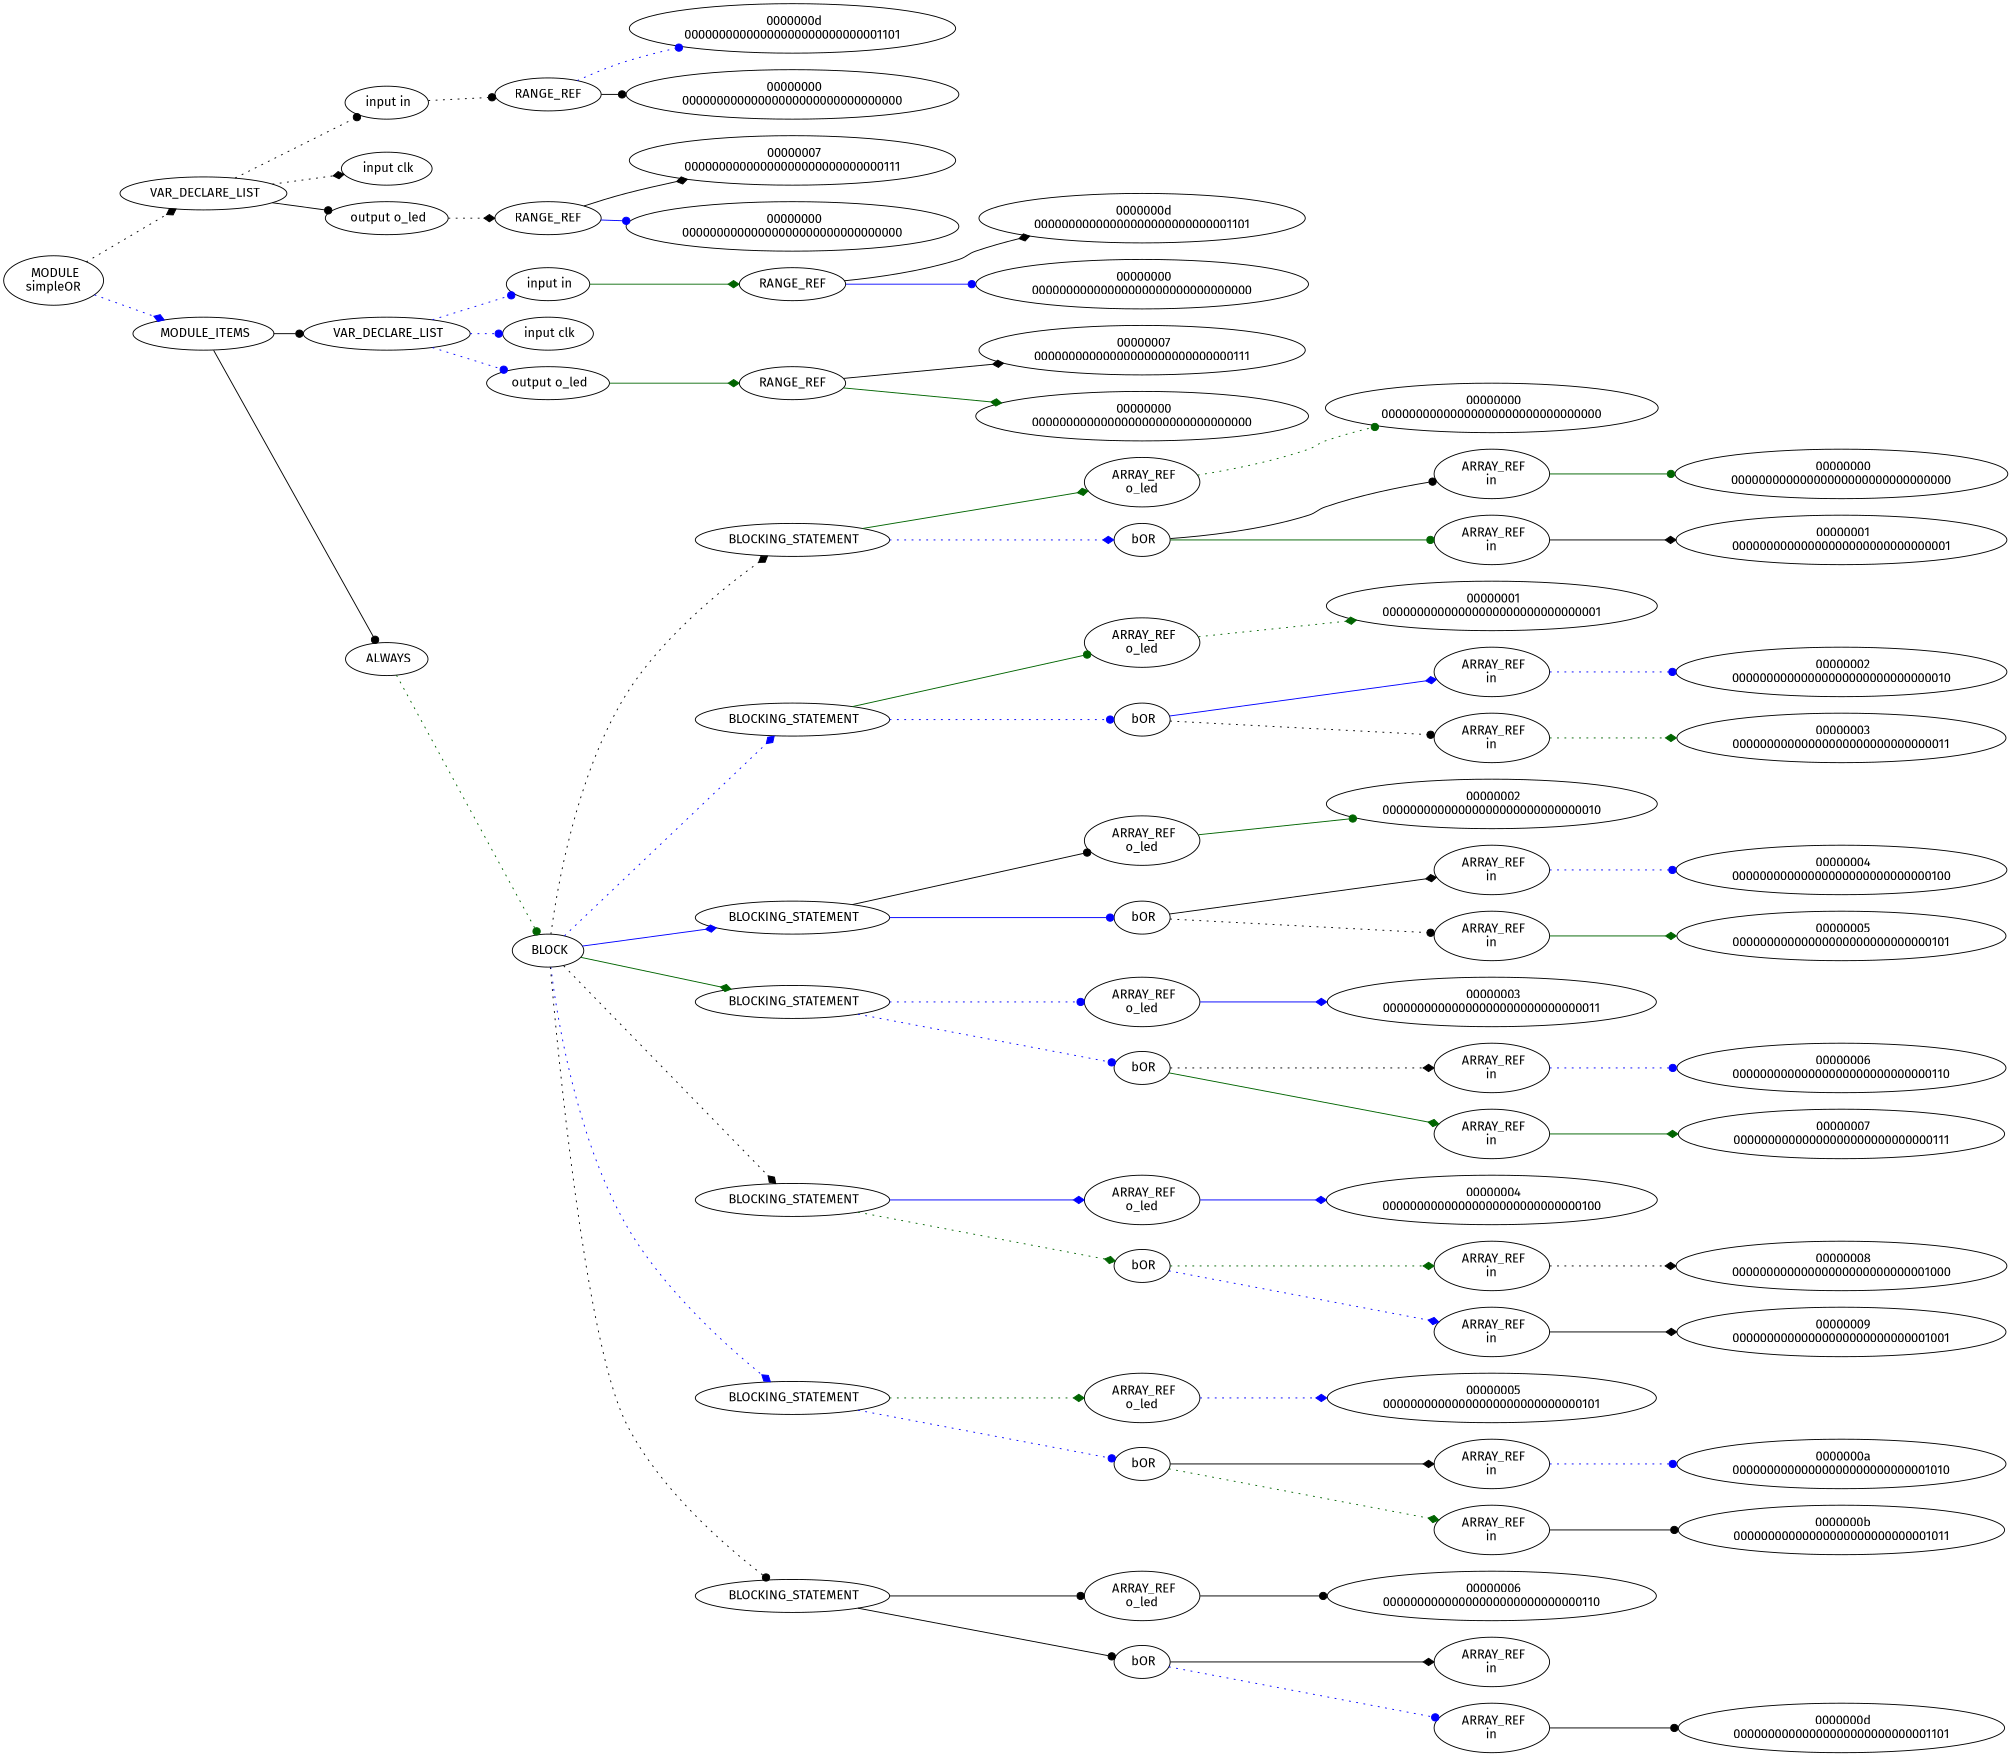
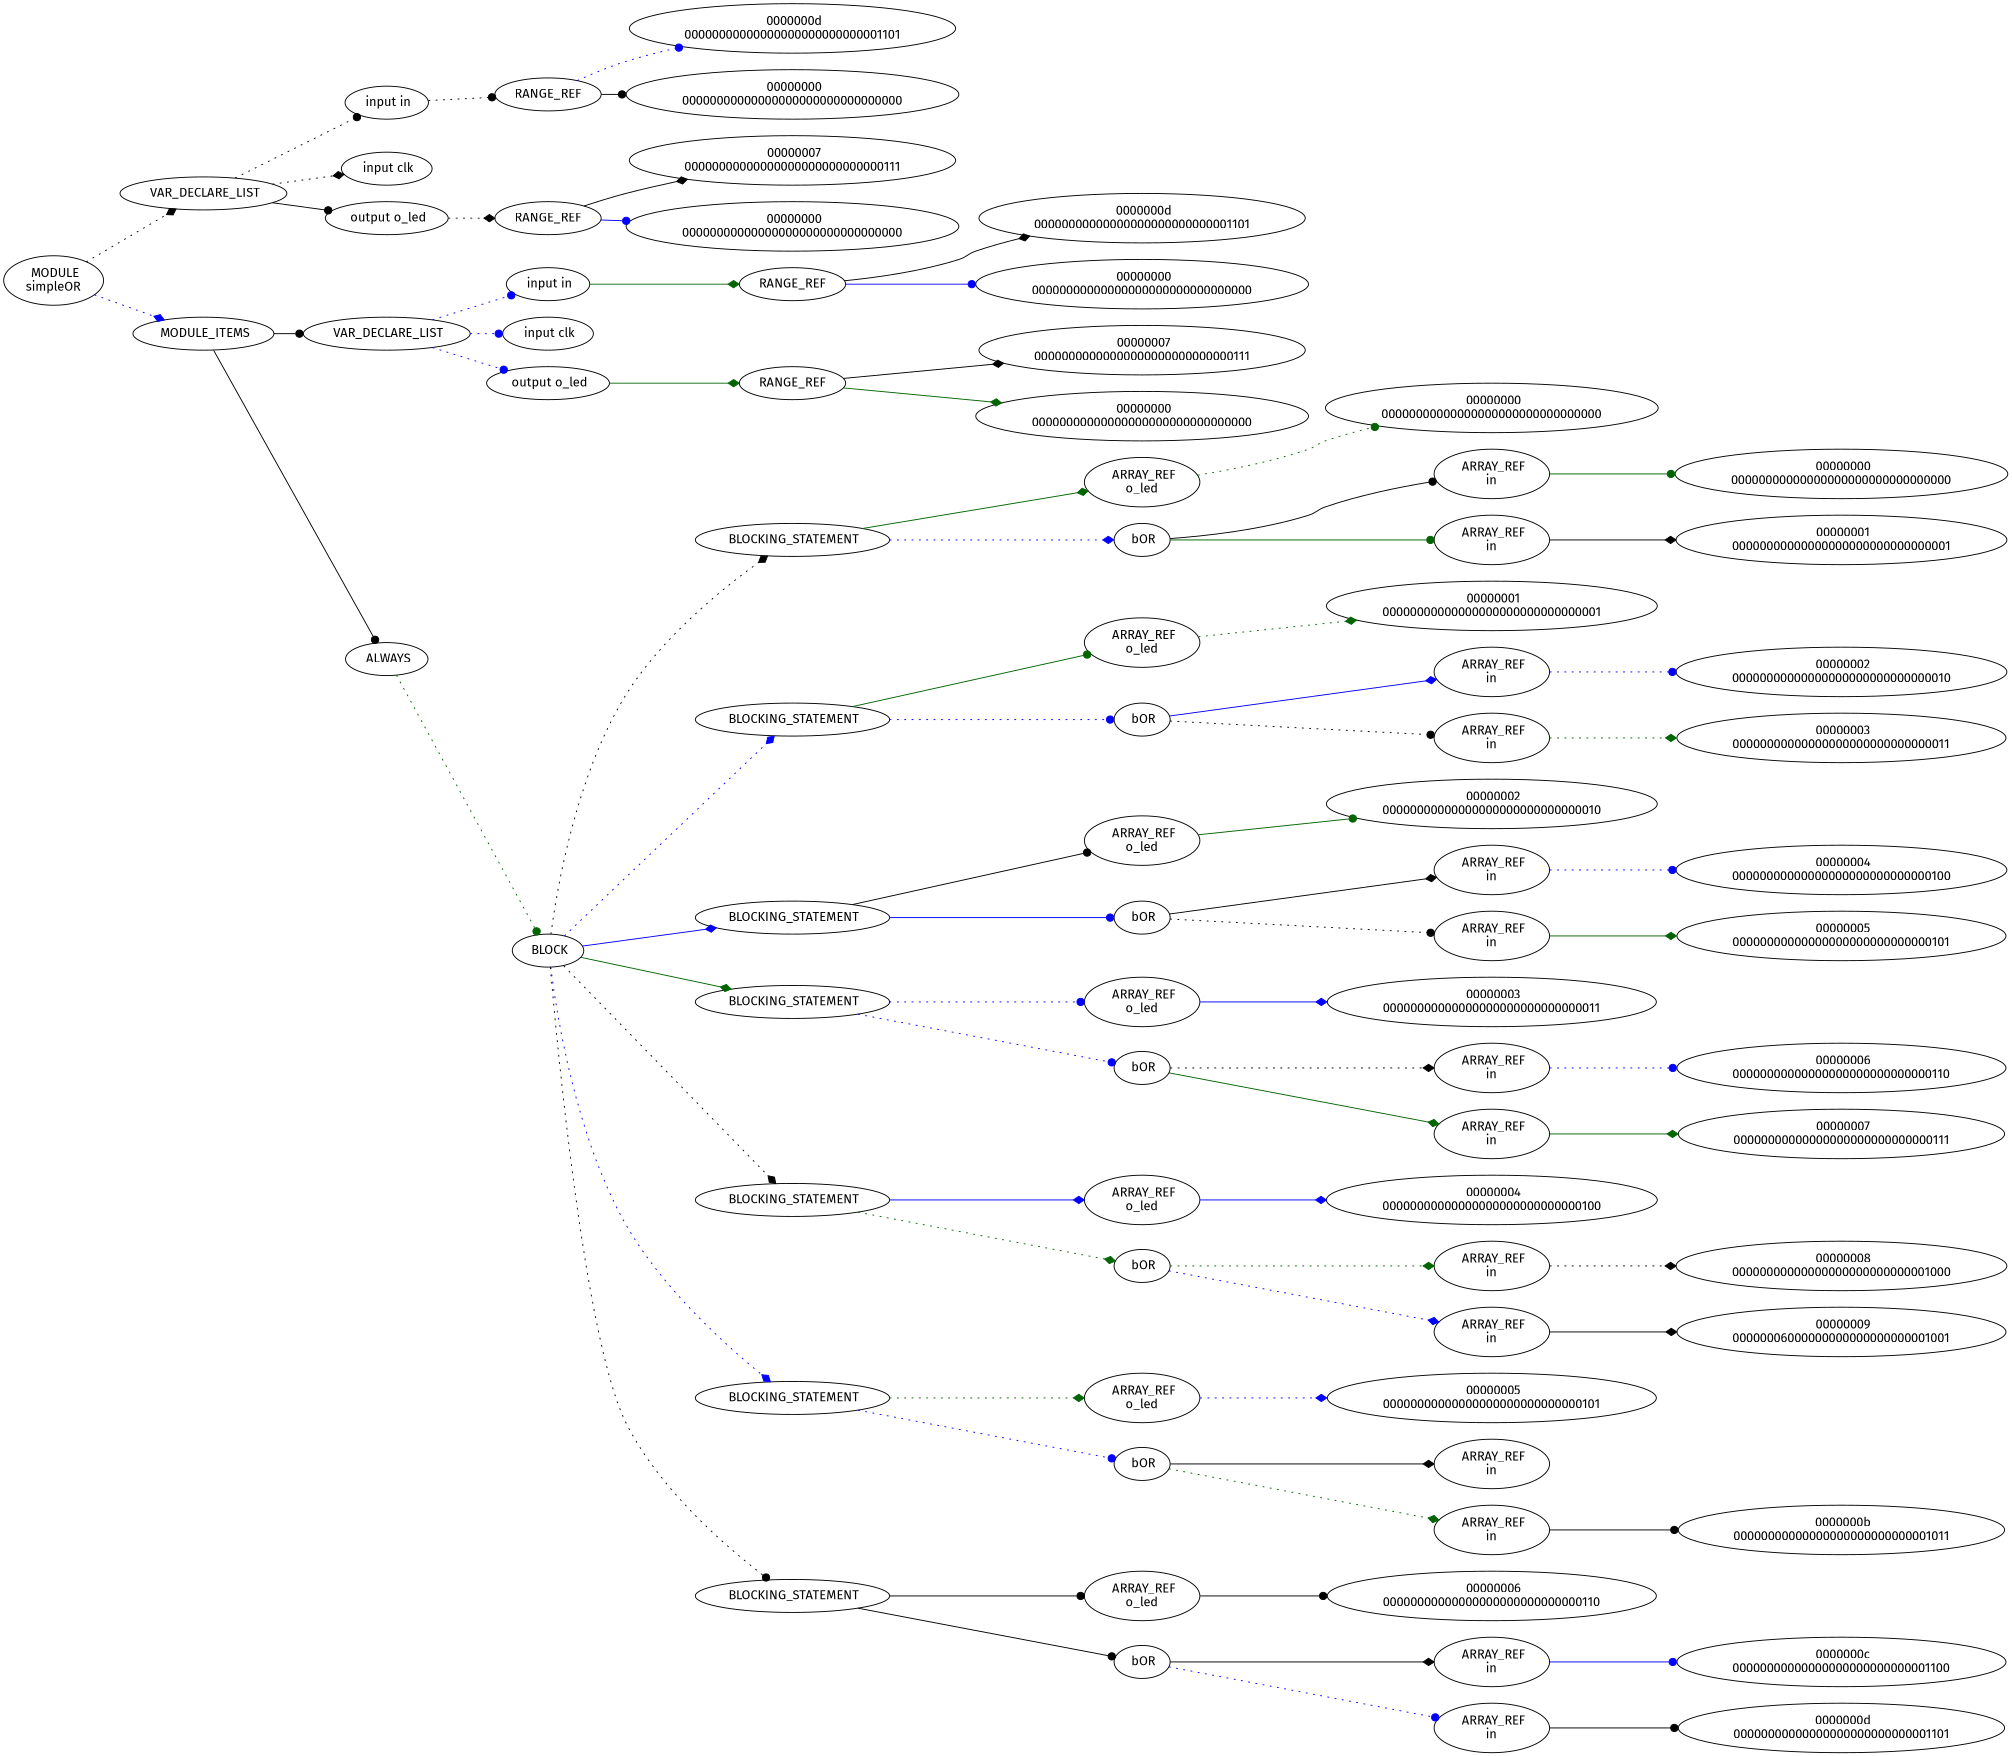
  digraph {
    fontname="Fira Sans"
    rankdir=LR
    ranksep=.25
    node [fontname="Fira Sans"]
    edge [arrowhead=diamond color=black fontname="Fira Sans" style=solid]
    n1 [label=< MODULE<br/>simpleOR>]
    n2 [label=< VAR_DECLARE_LIST>]
    n3 [label=< MODULE_ITEMS>]
    n4 [label=< input in>]
    n5 [label=< input clk>]
    n6 [label=< output o_led>]
    n7 [label=< VAR_DECLARE_LIST>]
    n8 [label=< ALWAYS>]
    n9 [label=<RANGE_REF>]
    n10 [label=<RANGE_REF>]
    n11 [label=< 0000000d<br/>00000000000000000000000000001101>]
    n12 [label=< 00000000<br/>00000000000000000000000000000000>]
    n13 [label=< 00000007<br/>00000000000000000000000000000111>]
    n14 [label=< 00000000<br/>00000000000000000000000000000000>]
    n15 [label=< input in>]
    n16 [label=< input clk>]
    n17 [label=< output o_led>]
    n18 [label=< BLOCK>]
    n19 [label=<RANGE_REF>]
    n20 [label=<RANGE_REF>]
    n21 [label=< 0000000d<br/>00000000000000000000000000001101>]
    n22 [label=< 00000000<br/>00000000000000000000000000000000>]
    n23 [label=< 00000007<br/>00000000000000000000000000000111>]
    n24 [label=< 00000000<br/>00000000000000000000000000000000>]
    n25 [label=< BLOCKING_STATEMENT>]
    n26 [label=< BLOCKING_STATEMENT>]
    n27 [label=< BLOCKING_STATEMENT>]
    n28 [label=< BLOCKING_STATEMENT>]
    n29 [label=< BLOCKING_STATEMENT>]
    n30 [label=< BLOCKING_STATEMENT>]
    n31 [label=< BLOCKING_STATEMENT>]
    n32 [label=< ARRAY_REF<br/>o_led>]
    n33 [label=< bOR>]
    n34 [label=< ARRAY_REF<br/>o_led>]
    n35 [label=< bOR>]
    n36 [label=< ARRAY_REF<br/>o_led>]
    n37 [label=< bOR>]
    n38 [label=< ARRAY_REF<br/>o_led>]
    n39 [label=< bOR>]
    n40 [label=< ARRAY_REF<br/>o_led>]
    n41 [label=< bOR>]
    n42 [label=< ARRAY_REF<br/>o_led>]
    n43 [label=< bOR>]
    n44 [label=< ARRAY_REF<br/>o_led>]
    n45 [label=< bOR>]
    n46 [label=< 00000000<br/>00000000000000000000000000000000>]
    n47 [label=< ARRAY_REF<br/>in>]
    n48 [label=< ARRAY_REF<br/>in>]
    n49 [label=< 00000000<br/>00000000000000000000000000000000>]
    n50 [label=< 00000001<br/>00000000000000000000000000000001>]
    n51 [label=< 00000001<br/>00000000000000000000000000000001>]
    n52 [label=< ARRAY_REF<br/>in>]
    n53 [label=< ARRAY_REF<br/>in>]
    n54 [label=< 00000002<br/>00000000000000000000000000000010>]
    n55 [label=< 00000003<br/>00000000000000000000000000000011>]
    n56 [label=< 00000002<br/>00000000000000000000000000000010>]
    n57 [label=< ARRAY_REF<br/>in>]
    n58 [label=< ARRAY_REF<br/>in>]
    n59 [label=< 00000004<br/>00000000000000000000000000000100>]
    n60 [label=< 00000005<br/>00000000000000000000000000000101>]
    n61 [label=< 00000003<br/>00000000000000000000000000000011>]
    n62 [label=< ARRAY_REF<br/>in>]
    n63 [label=< ARRAY_REF<br/>in>]
    n64 [label=< 00000006<br/>00000000000000000000000000000110>]
    n65 [label=< 00000007<br/>00000000000000000000000000000111>]
    n66 [label=< 00000004<br/>00000000000000000000000000000100>]
    n67 [label=< ARRAY_REF<br/>in>]
    n68 [label=< ARRAY_REF<br/>in>]
    n69 [label=< 00000008<br/>00000000000000000000000000001000>]
-   n70 [label=< 00000009<br/>00000000000000000000000000001001>]
+   n70 [label=< 00000009<br/>00000006000000000000000000001001>]
    n71 [label=< 00000005<br/>00000000000000000000000000000101>]
    n72 [label=< ARRAY_REF<br/>in>]
    n73 [label=< ARRAY_REF<br/>in>]
-   n74 [label=< 0000000a<br/>00000000000000000000000000001010>]
    n75 [label=< 0000000b<br/>00000000000000000000000000001011>]
    n76 [label=< 00000006<br/>00000000000000000000000000000110>]
    n77 [label=< ARRAY_REF<br/>in>]
    n78 [label=< ARRAY_REF<br/>in>]
+   n79 [label=< 0000000c<br/>00000000000000000000000000001100>]
    n80 [label=< 0000000d<br/>00000000000000000000000000001101>]
    n1 -> n2 [style=dotted]
    n1 -> n3 [color=blue style=dotted]
    n2 -> n4 [arrowhead=dot style=dotted]
    n2 -> n5 [style=dotted]
    n2 -> n6 [arrowhead=dot]
    n3 -> n7 [arrowhead=dot]
    n3 -> n8 [arrowhead=dot]
    n4 -> n9 [arrowhead=dot style=dotted]
    n6 -> n10 [style=dotted]
    n7 -> n15 [arrowhead=dot color=blue style=dotted]
    n7 -> n16 [arrowhead=dot color=blue style=dotted]
    n7 -> n17 [arrowhead=dot color=blue style=dotted]
    n8 -> n18 [arrowhead=dot color=darkgreen style=dotted]
    n9 -> n11 [arrowhead=dot color=blue style=dotted]
    n9 -> n12 [arrowhead=dot]
    n10 -> n13
    n10 -> n14 [arrowhead=dot color=blue]
    n15 -> n19 [color=darkgreen]
    n17 -> n20 [color=darkgreen]
    n18 -> n25 [style=dotted]
    n18 -> n26 [color=blue style=dotted]
    n18 -> n27 [color=blue]
    n18 -> n28 [color=darkgreen]
    n18 -> n29 [style=dotted]
    n18 -> n30 [color=blue style=dotted]
    n18 -> n31 [arrowhead=dot style=dotted]
    n19 -> n21
    n19 -> n22 [arrowhead=dot color=blue]
    n20 -> n23
    n20 -> n24 [color=darkgreen]
    n25 -> n32 [color=darkgreen]
    n25 -> n33 [color=blue style=dotted]
    n26 -> n34 [arrowhead=dot color=darkgreen]
    n26 -> n35 [arrowhead=dot color=blue style=dotted]
    n27 -> n36 [arrowhead=dot]
    n27 -> n37 [arrowhead=dot color=blue]
    n28 -> n38 [arrowhead=dot color=blue style=dotted]
    n28 -> n39 [arrowhead=dot color=blue style=dotted]
    n29 -> n40 [color=blue]
    n29 -> n41 [color=darkgreen style=dotted]
    n30 -> n42 [color=darkgreen style=dotted]
    n30 -> n43 [arrowhead=dot color=blue style=dotted]
    n31 -> n44 [arrowhead=dot]
    n31 -> n45 [arrowhead=dot]
    n32 -> n46 [arrowhead=dot color=darkgreen style=dotted]
    n33 -> n47 [arrowhead=dot]
    n33 -> n48 [arrowhead=dot color=darkgreen]
    n34 -> n51 [color=darkgreen style=dotted]
    n35 -> n52 [color=blue]
    n35 -> n53 [arrowhead=dot style=dotted]
    n36 -> n56 [arrowhead=dot color=darkgreen]
    n37 -> n57
    n37 -> n58 [arrowhead=dot style=dotted]
    n38 -> n61 [color=blue]
    n39 -> n62 [style=dotted]
    n39 -> n63 [color=darkgreen]
    n40 -> n66 [color=blue]
    n41 -> n67 [color=darkgreen style=dotted]
    n41 -> n68 [color=blue style=dotted]
    n42 -> n71 [color=blue style=dotted]
    n43 -> n72
    n43 -> n73 [color=darkgreen style=dotted]
    n44 -> n76 [arrowhead=dot]
    n45 -> n77
    n45 -> n78 [arrowhead=dot color=blue style=dotted]
    n47 -> n49 [arrowhead=dot color=darkgreen]
    n48 -> n50
    n52 -> n54 [arrowhead=dot color=blue style=dotted]
    n53 -> n55 [color=darkgreen style=dotted]
    n57 -> n59 [arrowhead=dot color=blue style=dotted]
    n58 -> n60 [color=darkgreen]
    n62 -> n64 [arrowhead=dot color=blue style=dotted]
    n63 -> n65 [color=darkgreen]
    n67 -> n69 [style=dotted]
    n68 -> n70
-   n72 -> n74 [arrowhead=dot color=blue style=dotted]
    n73 -> n75 [arrowhead=dot]
+   n77 -> n79 [arrowhead=dot color=blue]
    n78 -> n80 [arrowhead=dot]
  }
